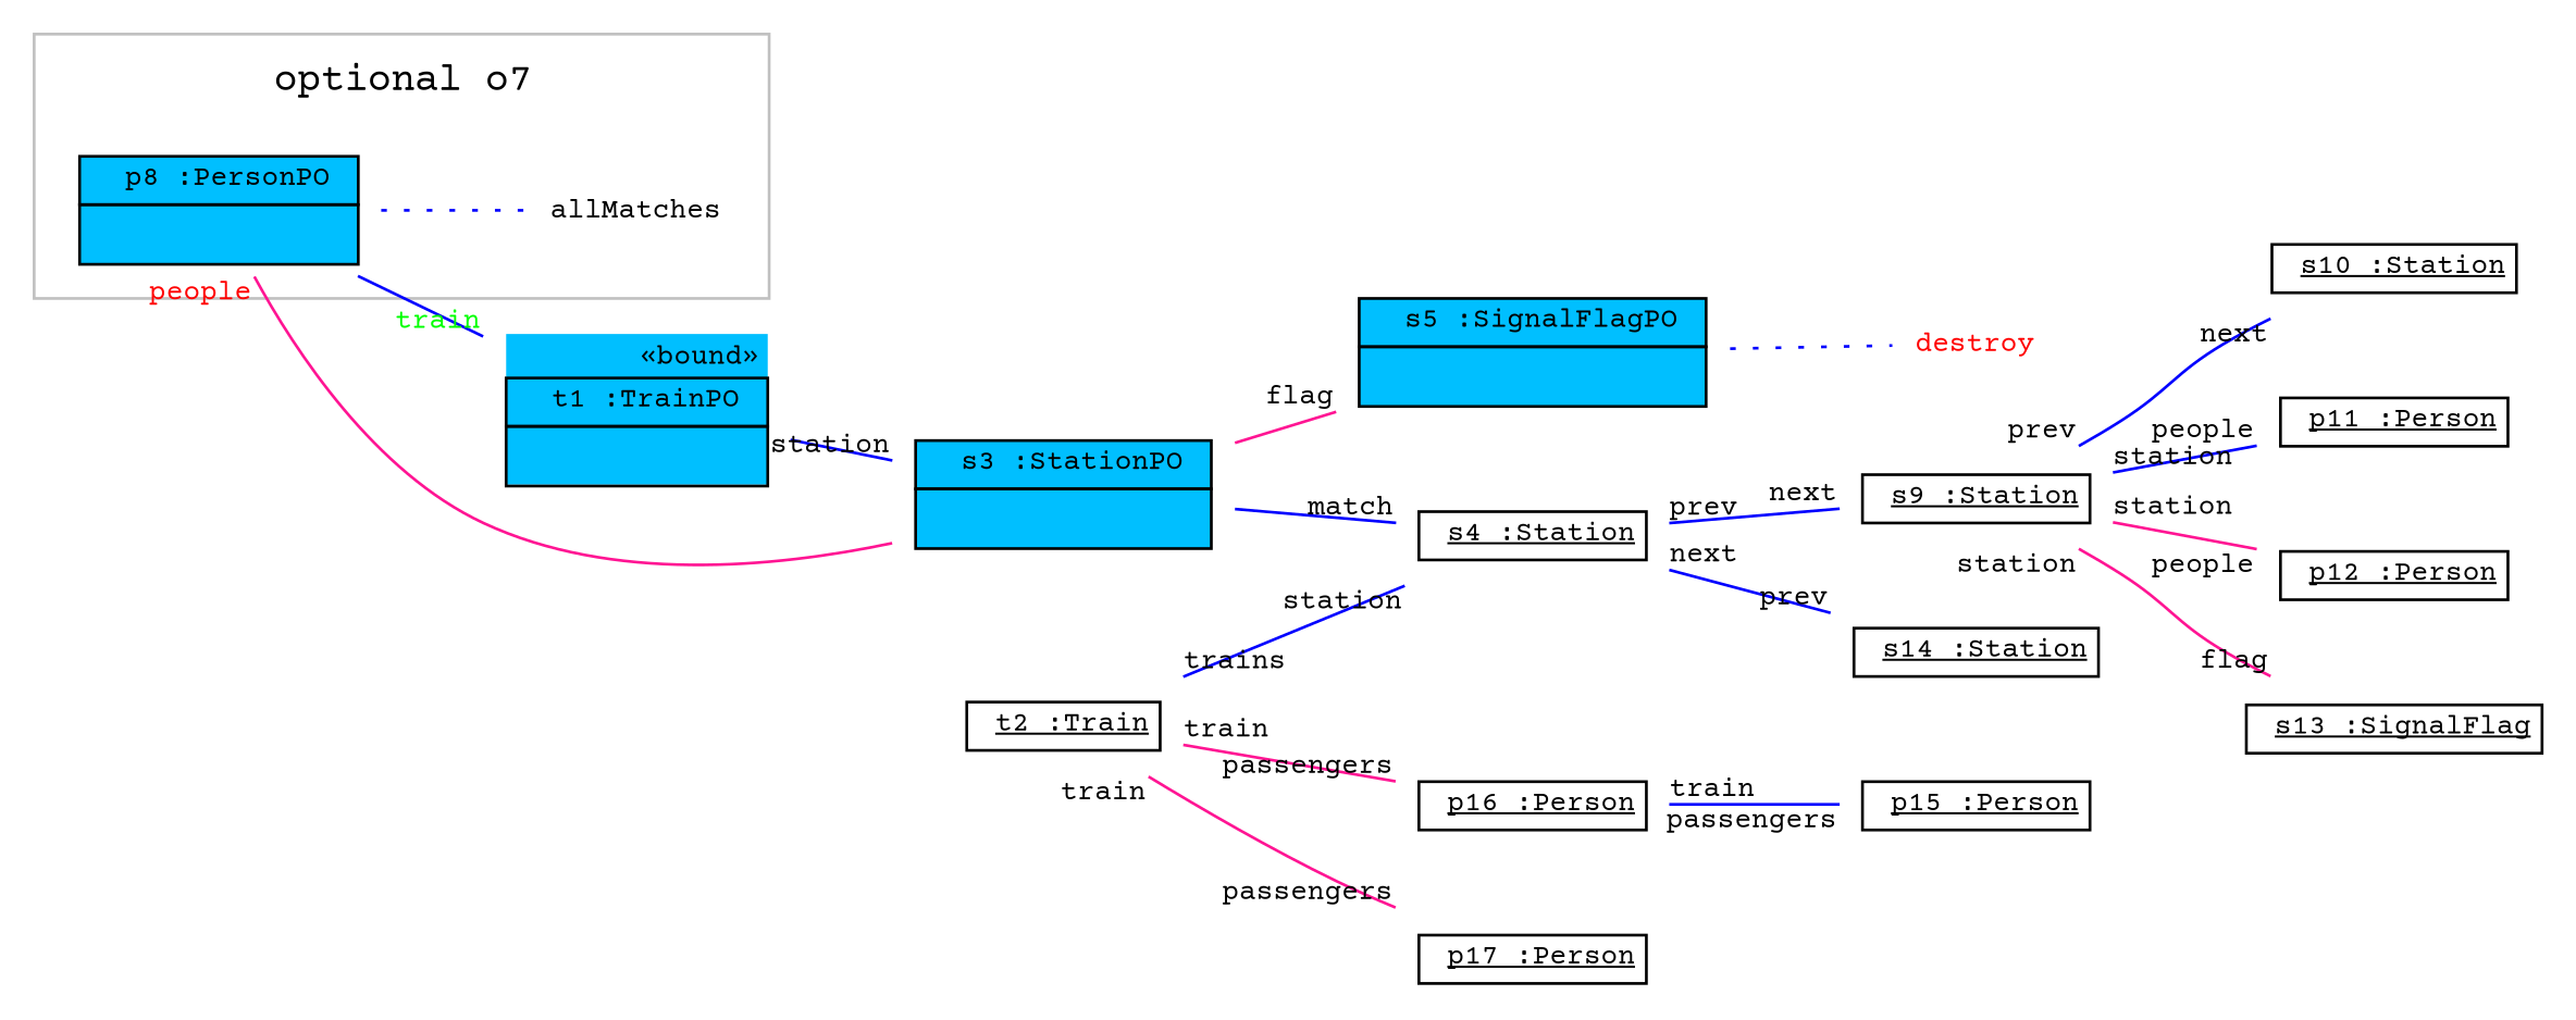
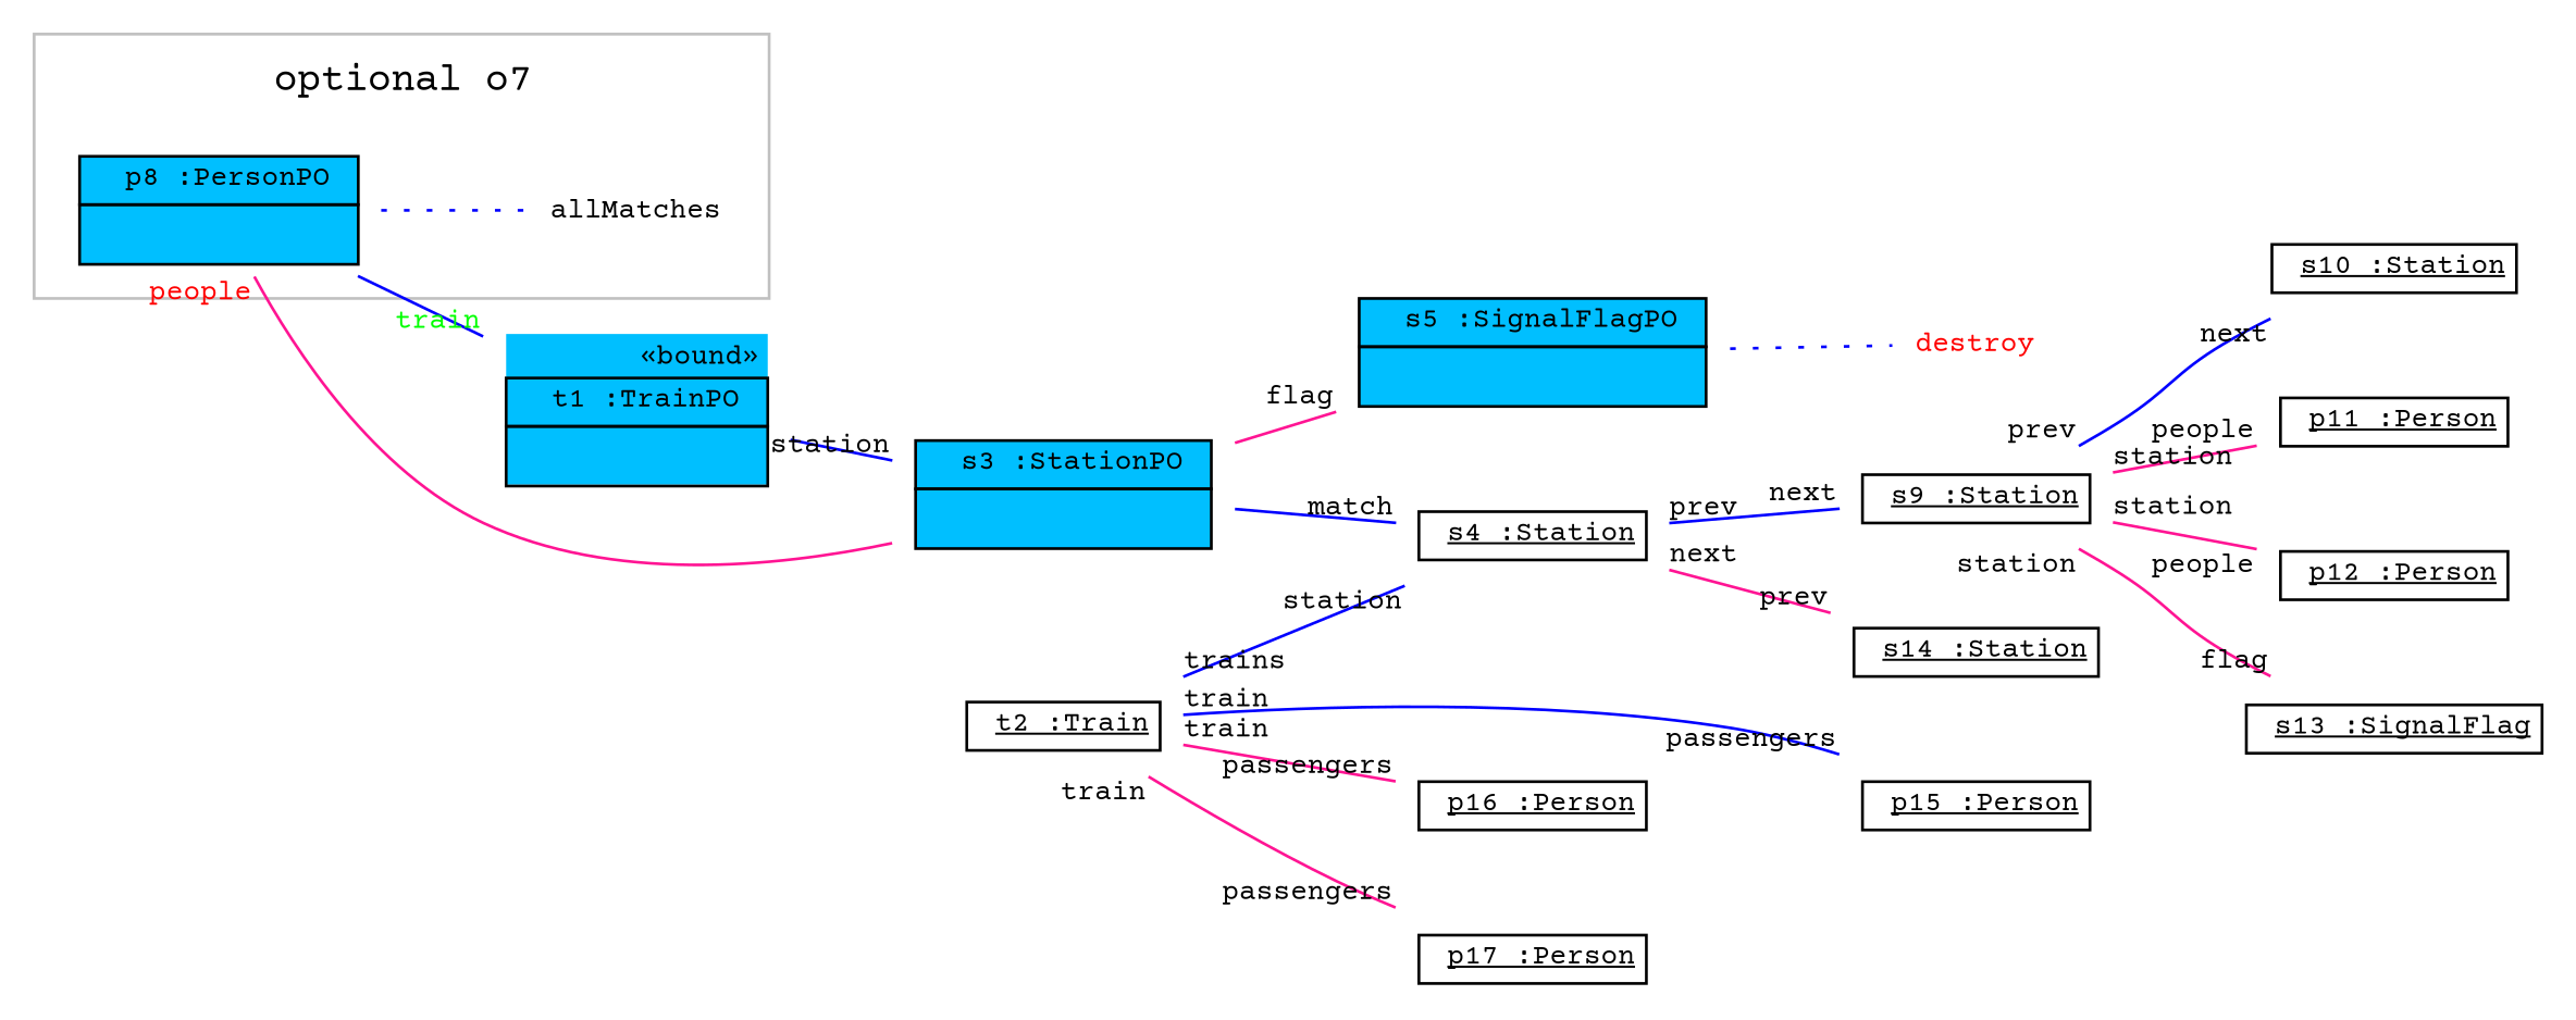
  graph {
    fontname="Courier Prime"
    rankdir=LR
    node [fontname="Courier Prime" fontsize=10 shape=none]
    edge [color=blue fontname="Courier Prime" fontsize=10 headlabel=people]
    n1 [label=<<table border='0' cellborder='1' cellspacing='0' color='black' bgcolor='deepskyblue'>  <tr> <td align='center'> <font color='black'> p8 :PersonPO </font></td></tr> <tr> <td align='left'> <table border='0' cellborder='0' cellspacing='0' color='black'> <tr> <td>  </td></tr></table></td></tr></table>>]
    n2 [fillcolor=white label=allMatches style=filled]
    n3 [label=<<table border='0' cellborder='1' cellspacing='0' color='black' bgcolor='deepskyblue'> <tr> <td border='0' align='right'><font color='black'>&#171;bound&#187;</font></td></tr> <tr> <td align='center'> <font color='black'> t1 :TrainPO </font></td></tr> <tr> <td align='left'> <table border='0' cellborder='0' cellspacing='0' color='black'> <tr> <td>  </td></tr></table></td></tr></table>>]
    n4 [label=<<table border='0' cellborder='1' cellspacing='0' color='black' bgcolor='deepskyblue'>  <tr> <td align='center'> <font color='black'> s3 :StationPO </font></td></tr> <tr> <td align='left'> <table border='0' cellborder='0' cellspacing='0' color='black'> <tr> <td>  </td></tr></table></td></tr></table>>]
    n5 [label=<<table border='0' cellborder='1' cellspacing='0' color='black' bgcolor='deepskyblue'>  <tr> <td align='center'> <font color='black'> s5 :SignalFlagPO </font></td></tr> <tr> <td align='left'> <table border='0' cellborder='0' cellspacing='0' color='black'> <tr> <td>  </td></tr></table></td></tr></table>>]
    n6 [label=<<table border='0' cellborder='1' cellspacing='0'> <tr> <td> <u>s4 :Station</u></td></tr></table>>]
    n7 [label=<<table border='0' cellborder='1' cellspacing='0'> <tr> <td> <u>t2 :Train</u></td></tr></table>>]
    n8 [label=<<table border='0' cellborder='1' cellspacing='0'> <tr> <td> <u>p15 :Person</u></td></tr></table>>]
    n9 [label=<<table border='0' cellborder='1' cellspacing='0'> <tr> <td> <u>p16 :Person</u></td></tr></table>>]
    n10 [label=<<table border='0' cellborder='1' cellspacing='0'> <tr> <td> <u>p17 :Person</u></td></tr></table>>]
    n11 [fillcolor=white fontcolor=red label=destroy style=filled]
    n12 [label=<<table border='0' cellborder='1' cellspacing='0'> <tr> <td> <u>s9 :Station</u></td></tr></table>>]
    n13 [label=<<table border='0' cellborder='1' cellspacing='0'> <tr> <td> <u>s14 :Station</u></td></tr></table>>]
    n14 [label=<<table border='0' cellborder='1' cellspacing='0'> <tr> <td> <u>s10 :Station</u></td></tr></table>>]
    n15 [label=<<table border='0' cellborder='1' cellspacing='0'> <tr> <td> <u>p11 :Person</u></td></tr></table>>]
    n16 [label=<<table border='0' cellborder='1' cellspacing='0'> <tr> <td> <u>p12 :Person</u></td></tr></table>>]
    n17 [label=<<table border='0' cellborder='1' cellspacing='0'> <tr> <td> <u>s13 :SignalFlag</u></td></tr></table>>]
    subgraph cluster_1 {
      color=grey
      label=<<table border='0' cellborder='0'><tr><td>optional o7</td></tr></table>>
      n1
      n2
    }
    n1 -- n2 [style=dotted headlabel=""]
    n1 -- n3 [fontcolor=green headlabel=train]
    n3 -- n4 [fontcolor=black headlabel=station]
    n4 -- n1 [color=deeppink fontcolor=red]
    n4 -- n5 [color=deeppink fontcolor=black headlabel=flag]
    n4 -- n6 [fontcolor=black headlabel=match style=solid]
    n5 -- n11 [fontcolor=red style=dotted headlabel=""]
    n6 -- n12 [headlabel=next taillabel=prev]
-   n6 -- n13 [headlabel=prev taillabel=next]
+   n6 -- n13 [color=deeppink headlabel=prev taillabel=next]
    n7 -- n6 [headlabel=station taillabel=trains]
-   n9 -- n8 [headlabel=passengers taillabel=train]
+   n7 -- n8 [headlabel=passengers taillabel=train]
    n7 -- n9 [color=deeppink headlabel=passengers taillabel=train]
    n7 -- n10 [color=deeppink headlabel=passengers taillabel=train]
    n12 -- n14 [headlabel=next taillabel=prev]
-   n12 -- n15 [taillabel=station]
+   n12 -- n15 [color=deeppink taillabel=station]
    n12 -- n16 [color=deeppink taillabel=station]
    n12 -- n17 [color=deeppink headlabel=flag taillabel=station]
  }
